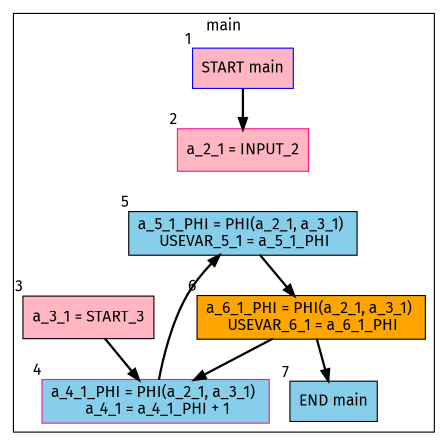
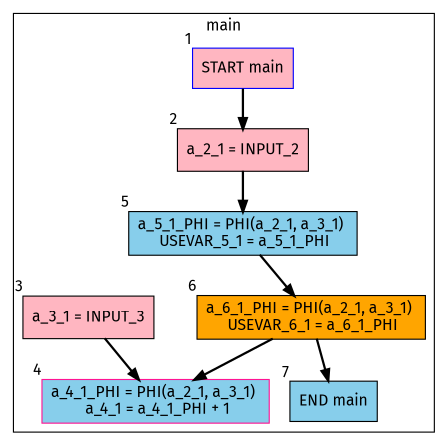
  digraph {
    fontname="Fira Sans"
    node [color=black fillcolor=lightpink fontname="Fira Sans" shape=record style=filled]
    edge [fontname="Fira Sans" style=bold]
    n1 [color=blue label="START main" shape=box xlabel=1]
-   n2 [color=deeppink label="a_2_1 = INPUT_2" xlabel=2]
-   n3 [label="a_3_1 = START_3" xlabel=3]
+   n2 [label="a_2_1 = INPUT_2" xlabel=2]
+   n3 [label="a_3_1 = INPUT_3" xlabel=3]
    n4 [color=deeppink fillcolor=skyblue label="a_4_1_PHI = PHI(a_2_1, a_3_1) \n a_4_1 = a_4_1_PHI + 1" xlabel=4]
    n5 [fillcolor=skyblue label="a_5_1_PHI = PHI(a_2_1, a_3_1) \n USEVAR_5_1 = a_5_1_PHI" xlabel=5]
    n6 [fillcolor=orange label="a_6_1_PHI = PHI(a_2_1, a_3_1) \n USEVAR_6_1 = a_6_1_PHI" xlabel=6]
    n7 [fillcolor=skyblue label="END main" shape=box xlabel=7]
    subgraph cluster_1 {
      label=main
      n1
      n2
      n3
      n4
      n5
      n6
      n7
    }
    n1 -> n2
    n3 -> n4
-   n4 -> n5
+   n2 -> n5
    n5 -> n6
    n6 -> n4
    n6 -> n7
  }
